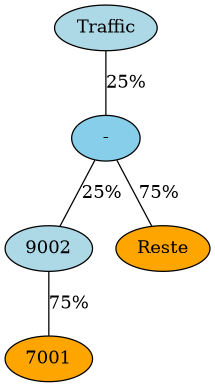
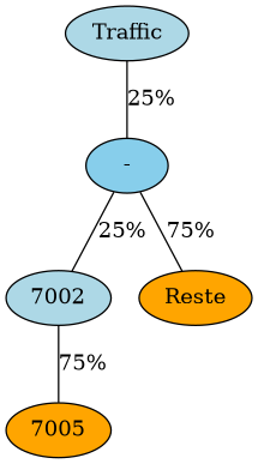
  graph {
    node [fillcolor=lightblue style=filled]
    "-" [fillcolor=skyblue]
    Traffic
-   7001 [fillcolor=orange]
-   7002 [label=9002]
+   7001 [fillcolor=orange label=7005]
+   7002
    Reste [fillcolor=orange]
    "-" -- 7002 [label="25%"]
    "-" -- Reste [label="75%"]
    Traffic -- "-" [label="25%"]
    7002 -- 7001 [label="75%"]
  }
